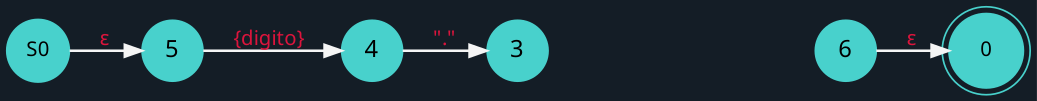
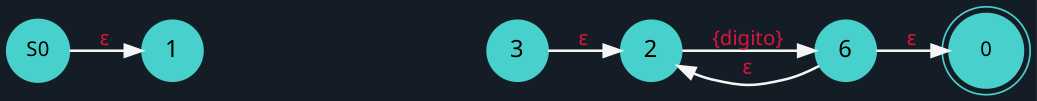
  digraph {
    bgcolor="#141D26"
    rankdir=RL
    node [color="#48D1CC" fontname="Century Gothic" fontsize=14 shape=circle style=filled]
    edge [arrowhead=vee color="#F5F5F5" dir=back fontname="Century Gothic" fontsize=12 penwidth=1.5]
    0 [fontsize=12 shape=doublecircle]
    n2 [label=6]
+   2
    n4 [fontsize=12 label=S0]
    3
-   4
-   5
+   5 [label=1]
    0 -> n2 [label=<<font color="Crimson">ε</font>>]
-   3 -> 4 [label=<<font color="Crimson">"."</font>>]
-   4 -> 5 [label=<<font color="Crimson">{digito} </font>>]
+   n2 -> 2 [label=<<font color="Crimson">{digito}</font>>]
+   2 -> n2 [label=<<font color="Crimson">ε</font>>]
+   2 -> 3 [label=<<font color="Crimson">ε</font>>]
    5 -> n4 [label=<<font color="Crimson">ε</font>>]
  }
